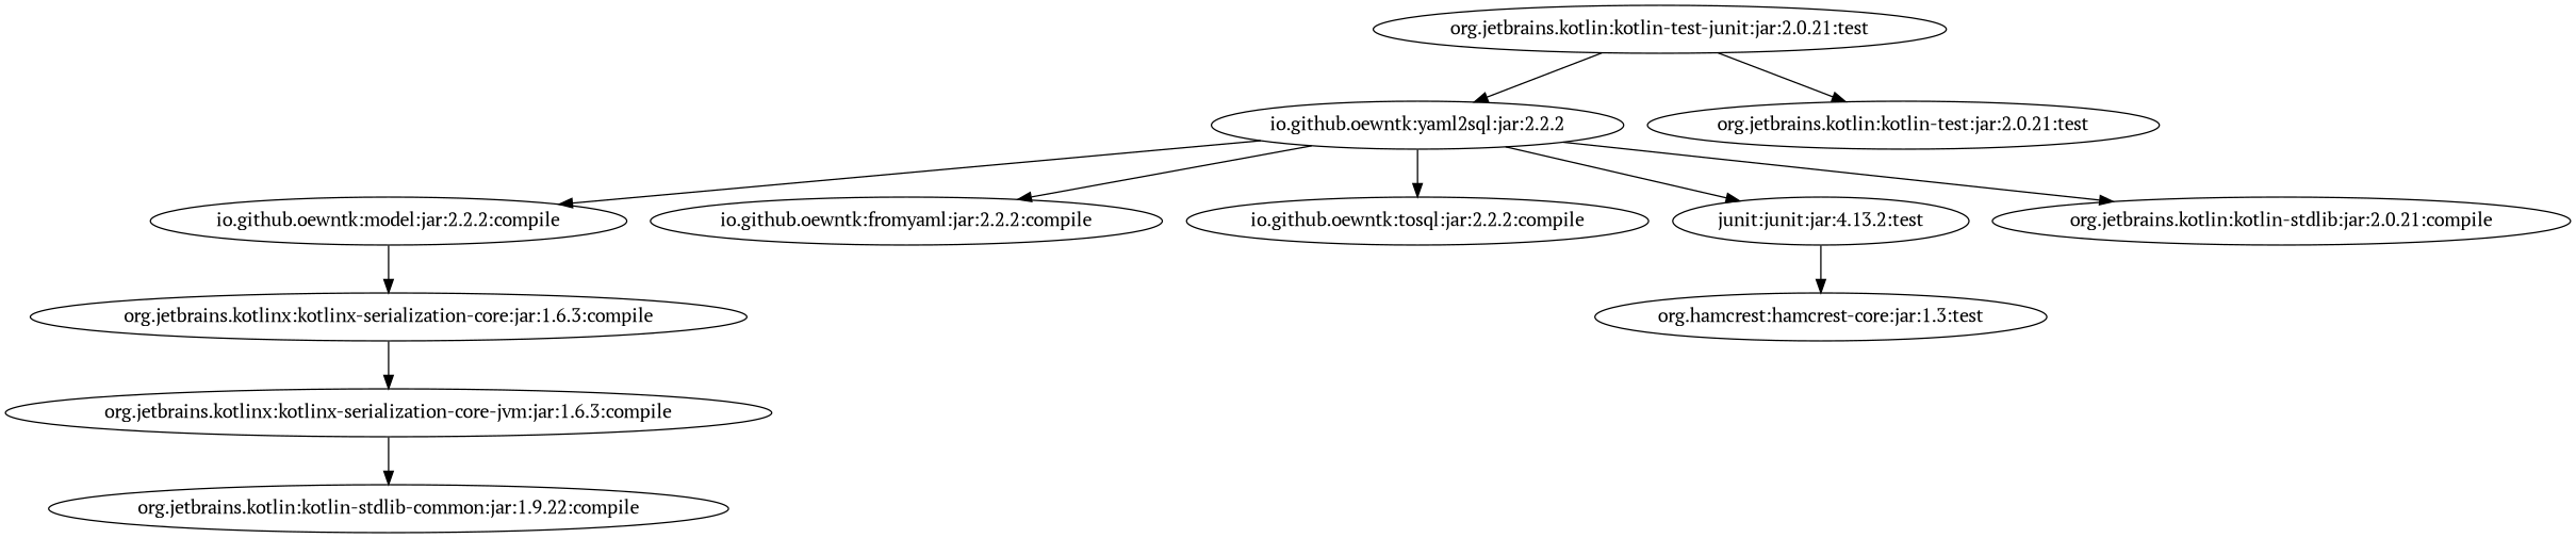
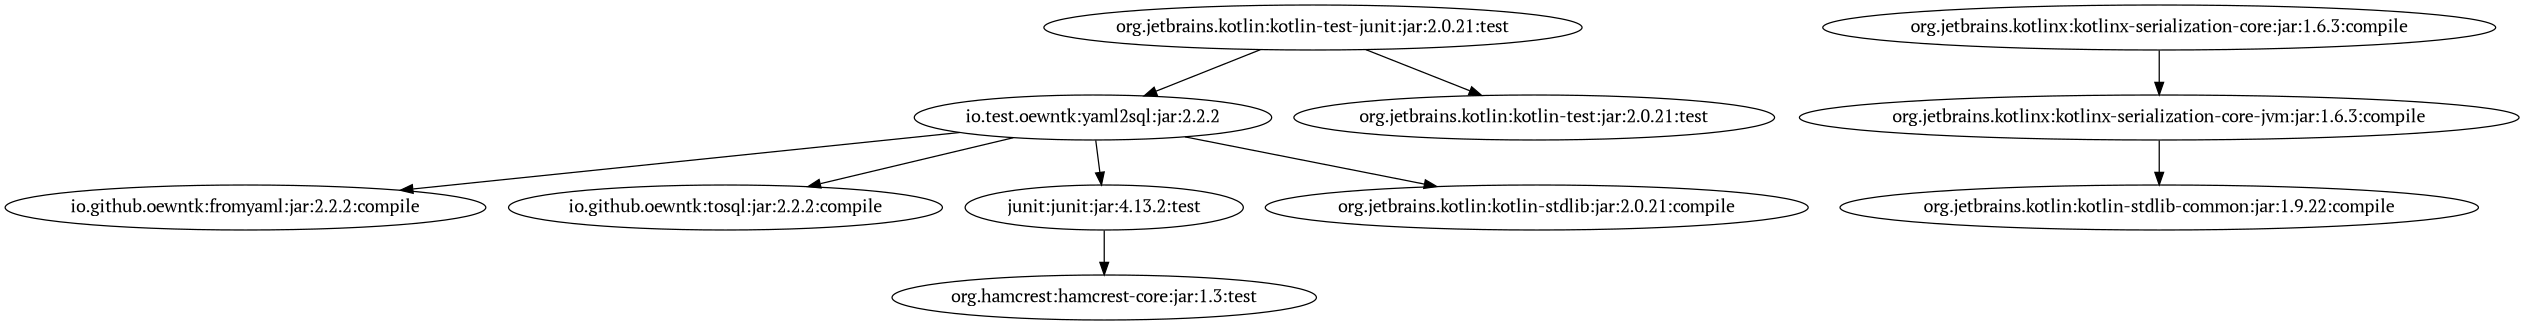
  digraph {
    fontname="PT Serif"
    node [fontname="PT Serif"]
    edge [fontname="PT Serif"]
-   "io.github.oewntk:yaml2sql:jar:2.2.2"
-   "io.github.oewntk:model:jar:2.2.2:compile"
+   "io.github.oewntk:yaml2sql:jar:2.2.2" [label="io.test.oewntk:yaml2sql:jar:2.2.2"]
    "io.github.oewntk:fromyaml:jar:2.2.2:compile"
    "io.github.oewntk:tosql:jar:2.2.2:compile"
    "junit:junit:jar:4.13.2:test"
    "org.jetbrains.kotlin:kotlin-stdlib:jar:2.0.21:compile"
    "org.jetbrains.kotlinx:kotlinx-serialization-core:jar:1.6.3:compile"
    "org.hamcrest:hamcrest-core:jar:1.3:test"
    "org.jetbrains.kotlin:kotlin-test-junit:jar:2.0.21:test"
    "org.jetbrains.kotlin:kotlin-test:jar:2.0.21:test"
    "org.jetbrains.kotlinx:kotlinx-serialization-core-jvm:jar:1.6.3:compile"
    "org.jetbrains.kotlin:kotlin-stdlib-common:jar:1.9.22:compile"
-   "io.github.oewntk:yaml2sql:jar:2.2.2" -> "io.github.oewntk:model:jar:2.2.2:compile"
    "io.github.oewntk:yaml2sql:jar:2.2.2" -> "io.github.oewntk:fromyaml:jar:2.2.2:compile"
    "io.github.oewntk:yaml2sql:jar:2.2.2" -> "io.github.oewntk:tosql:jar:2.2.2:compile"
    "io.github.oewntk:yaml2sql:jar:2.2.2" -> "junit:junit:jar:4.13.2:test"
    "io.github.oewntk:yaml2sql:jar:2.2.2" -> "org.jetbrains.kotlin:kotlin-stdlib:jar:2.0.21:compile"
-   "io.github.oewntk:model:jar:2.2.2:compile" -> "org.jetbrains.kotlinx:kotlinx-serialization-core:jar:1.6.3:compile"
    "junit:junit:jar:4.13.2:test" -> "org.hamcrest:hamcrest-core:jar:1.3:test"
    "org.jetbrains.kotlinx:kotlinx-serialization-core:jar:1.6.3:compile" -> "org.jetbrains.kotlinx:kotlinx-serialization-core-jvm:jar:1.6.3:compile"
    "org.jetbrains.kotlin:kotlin-test-junit:jar:2.0.21:test" -> "io.github.oewntk:yaml2sql:jar:2.2.2"
    "org.jetbrains.kotlin:kotlin-test-junit:jar:2.0.21:test" -> "org.jetbrains.kotlin:kotlin-test:jar:2.0.21:test"
    "org.jetbrains.kotlinx:kotlinx-serialization-core-jvm:jar:1.6.3:compile" -> "org.jetbrains.kotlin:kotlin-stdlib-common:jar:1.9.22:compile"
  }
